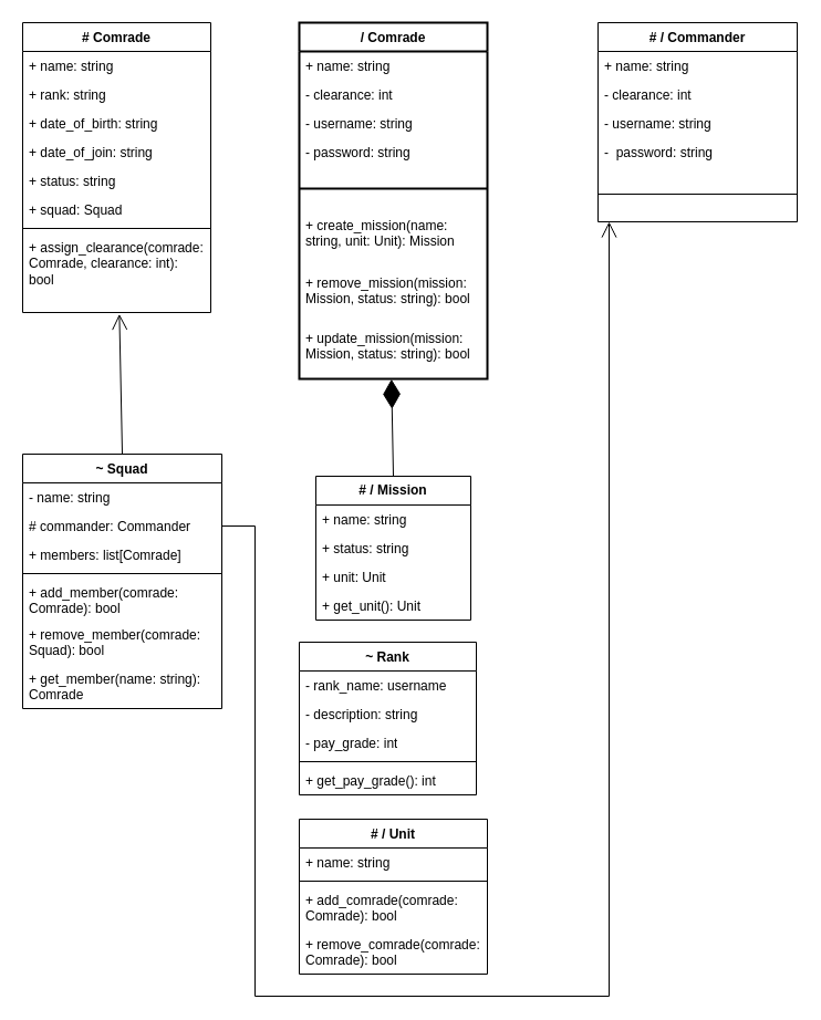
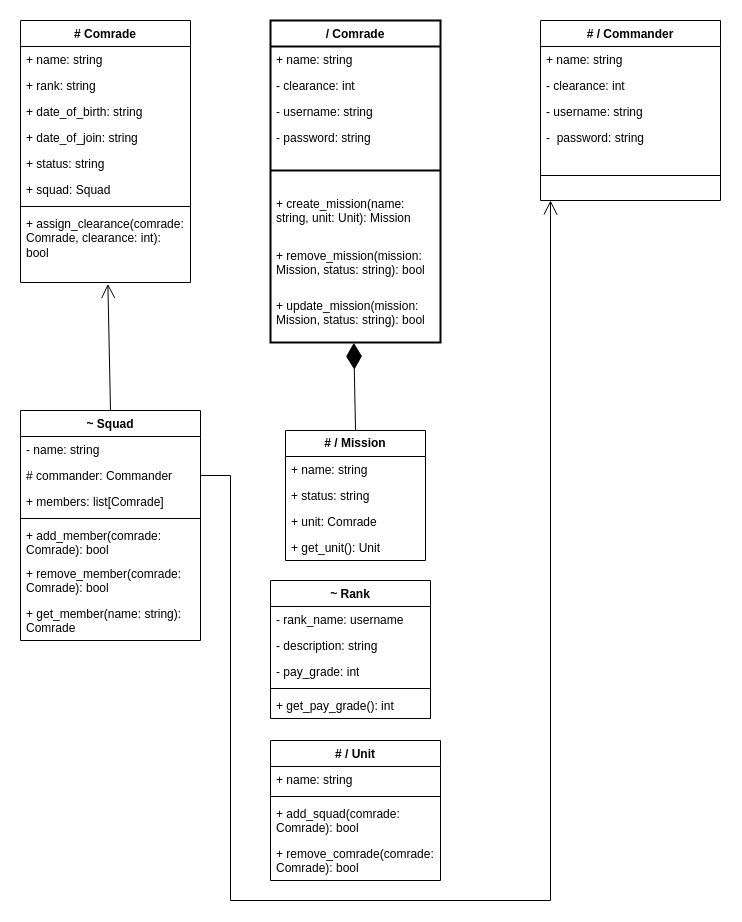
  <mxCell id="0" />
  <mxCell id="1" parent="0" />
  <mxCell id="2" value="/ Comrade" style="swimlane;fontStyle=1;align=center;verticalAlign=top;childLayout=stackLayout;horizontal=1;startSize=26;horizontalStack=0;resizeParent=1;resizeParentMax=0;resizeLast=0;collapsible=1;marginBottom=0;whiteSpace=wrap;html=1;strokeWidth=2;" vertex="1" parent="1"><mxGeometry x="270" y="20" width="170" height="322" as="geometry" /></mxCell>
  <mxCell id="3" value="+ name: string" style="text;strokeColor=none;fillColor=none;align=left;verticalAlign=top;spacingLeft=4;spacingRight=4;overflow=hidden;rotatable=0;points=[[0,0.5],[1,0.5]];portConstraint=eastwest;whiteSpace=wrap;html=1;strokeWidth=2;perimeterSpacing=0;" vertex="1" parent="2"><mxGeometry y="26" width="170" height="26" as="geometry" /></mxCell>
  <mxCell id="4" value="- clearance: int" style="text;strokeColor=none;fillColor=none;align=left;verticalAlign=top;spacingLeft=4;spacingRight=4;overflow=hidden;rotatable=0;points=[[0,0.5],[1,0.5]];portConstraint=eastwest;whiteSpace=wrap;html=1;strokeWidth=2;perimeterSpacing=0;" vertex="1" parent="2"><mxGeometry y="52" width="170" height="26" as="geometry" /></mxCell>
  <mxCell id="5" value="- username: string" style="text;strokeColor=none;fillColor=none;align=left;verticalAlign=top;spacingLeft=4;spacingRight=4;overflow=hidden;rotatable=0;points=[[0,0.5],[1,0.5]];portConstraint=eastwest;whiteSpace=wrap;html=1;strokeWidth=2;perimeterSpacing=0;" vertex="1" parent="2"><mxGeometry y="78" width="170" height="26" as="geometry" /></mxCell>
  <mxCell id="6" value="- password: string" style="text;strokeColor=none;fillColor=none;align=left;verticalAlign=top;spacingLeft=4;spacingRight=4;overflow=hidden;rotatable=0;points=[[0,0.5],[1,0.5]];portConstraint=eastwest;whiteSpace=wrap;html=1;strokeWidth=2;perimeterSpacing=0;" vertex="1" parent="2"><mxGeometry y="104" width="170" height="26" as="geometry" /></mxCell>
  <mxCell id="7" value="" style="line;strokeWidth=2;fillColor=none;align=left;verticalAlign=middle;spacingTop=-1;spacingLeft=3;spacingRight=3;rotatable=0;labelPosition=right;points=[];portConstraint=eastwest;strokeColor=inherit;perimeterSpacing=0;" vertex="1" parent="2"><mxGeometry y="130" width="170" height="40" as="geometry" /></mxCell>
  <mxCell id="8" value="+ create_mission(name: string, unit: Unit): Mission" style="text;strokeColor=none;fillColor=none;align=left;verticalAlign=top;spacingLeft=4;spacingRight=4;overflow=hidden;rotatable=0;points=[[0,0.5],[1,0.5]];portConstraint=eastwest;whiteSpace=wrap;html=1;" vertex="1" parent="2"><mxGeometry y="170" width="170" height="52" as="geometry" /></mxCell>
  <mxCell id="9" value="+ remove_mission(mission: Mission, status: string): bool" style="text;strokeColor=none;fillColor=none;align=left;verticalAlign=top;spacingLeft=4;spacingRight=4;overflow=hidden;rotatable=0;points=[[0,0.5],[1,0.5]];portConstraint=eastwest;whiteSpace=wrap;html=1;" vertex="1" parent="2"><mxGeometry y="222" width="170" height="50" as="geometry" /></mxCell>
  <mxCell id="10" value="+ update_mission(mission: Mission, status: string): bool" style="text;strokeColor=none;fillColor=none;align=left;verticalAlign=top;spacingLeft=4;spacingRight=4;overflow=hidden;rotatable=0;points=[[0,0.5],[1,0.5]];portConstraint=eastwest;whiteSpace=wrap;html=1;" vertex="1" parent="2"><mxGeometry y="272" width="170" height="50" as="geometry" /></mxCell>
  <mxCell id="11" value="# Comrade" style="swimlane;fontStyle=1;align=center;verticalAlign=top;childLayout=stackLayout;horizontal=1;startSize=26;horizontalStack=0;resizeParent=1;resizeParentMax=0;resizeLast=0;collapsible=1;marginBottom=0;whiteSpace=wrap;html=1;" vertex="1" parent="1"><mxGeometry x="20" y="20" width="170" height="262" as="geometry" /></mxCell>
  <mxCell id="12" value="+ name: string" style="text;strokeColor=none;fillColor=none;align=left;verticalAlign=top;spacingLeft=4;spacingRight=4;overflow=hidden;rotatable=0;points=[[0,0.5],[1,0.5]];portConstraint=eastwest;whiteSpace=wrap;html=1;" vertex="1" parent="11"><mxGeometry y="26" width="170" height="26" as="geometry" /></mxCell>
  <mxCell id="13" value="+ rank: string" style="text;strokeColor=none;fillColor=none;align=left;verticalAlign=top;spacingLeft=4;spacingRight=4;overflow=hidden;rotatable=0;points=[[0,0.5],[1,0.5]];portConstraint=eastwest;whiteSpace=wrap;html=1;" vertex="1" parent="11"><mxGeometry y="52" width="170" height="26" as="geometry" /></mxCell>
  <mxCell id="14" value="+ date_of_birth: string" style="text;strokeColor=none;fillColor=none;align=left;verticalAlign=top;spacingLeft=4;spacingRight=4;overflow=hidden;rotatable=0;points=[[0,0.5],[1,0.5]];portConstraint=eastwest;whiteSpace=wrap;html=1;" vertex="1" parent="11"><mxGeometry y="78" width="170" height="26" as="geometry" /></mxCell>
  <mxCell id="15" value="+ date_of_join: string" style="text;strokeColor=none;fillColor=none;align=left;verticalAlign=top;spacingLeft=4;spacingRight=4;overflow=hidden;rotatable=0;points=[[0,0.5],[1,0.5]];portConstraint=eastwest;whiteSpace=wrap;html=1;" vertex="1" parent="11"><mxGeometry y="104" width="170" height="26" as="geometry" /></mxCell>
  <mxCell id="16" value="+ status: string" style="text;strokeColor=none;fillColor=none;align=left;verticalAlign=top;spacingLeft=4;spacingRight=4;overflow=hidden;rotatable=0;points=[[0,0.5],[1,0.5]];portConstraint=eastwest;whiteSpace=wrap;html=1;" vertex="1" parent="11"><mxGeometry y="130" width="170" height="26" as="geometry" /></mxCell>
  <mxCell id="17" value="+ squad: Squad" style="text;strokeColor=none;fillColor=none;align=left;verticalAlign=top;spacingLeft=4;spacingRight=4;overflow=hidden;rotatable=0;points=[[0,0.5],[1,0.5]];portConstraint=eastwest;whiteSpace=wrap;html=1;" vertex="1" parent="11"><mxGeometry y="156" width="170" height="26" as="geometry" /></mxCell>
  <mxCell id="18" value="" style="line;strokeWidth=1;fillColor=none;align=left;verticalAlign=middle;spacingTop=-1;spacingLeft=3;spacingRight=3;rotatable=0;labelPosition=right;points=[];portConstraint=eastwest;strokeColor=inherit;" vertex="1" parent="11"><mxGeometry y="182" width="170" height="8" as="geometry" /></mxCell>
  <mxCell id="19" value="+ assign_clearance(comrade: Comrade, clearance: int): bool" style="text;strokeColor=none;fillColor=none;align=left;verticalAlign=top;spacingLeft=4;spacingRight=4;overflow=hidden;rotatable=0;points=[[0,0.5],[1,0.5]];portConstraint=eastwest;whiteSpace=wrap;html=1;strokeWidth=2;perimeterSpacing=0;" vertex="1" parent="11"><mxGeometry y="190" width="170" height="72" as="geometry" /></mxCell>
  <mxCell id="20" value="# / Commander" style="swimlane;fontStyle=1;align=center;verticalAlign=top;childLayout=stackLayout;horizontal=1;startSize=26;horizontalStack=0;resizeParent=1;resizeParentMax=0;resizeLast=0;collapsible=1;marginBottom=0;whiteSpace=wrap;html=1;" vertex="1" parent="1"><mxGeometry x="540" y="20" width="180" height="180" as="geometry" /></mxCell>
  <mxCell id="21" value="+ name: string" style="text;strokeColor=none;fillColor=none;align=left;verticalAlign=top;spacingLeft=4;spacingRight=4;overflow=hidden;rotatable=0;points=[[0,0.5],[1,0.5]];portConstraint=eastwest;whiteSpace=wrap;html=1;" vertex="1" parent="20"><mxGeometry y="26" width="180" height="26" as="geometry" /></mxCell>
  <mxCell id="22" value="- clearance: int&lt;br&gt;" style="text;strokeColor=none;fillColor=none;align=left;verticalAlign=top;spacingLeft=4;spacingRight=4;overflow=hidden;rotatable=0;points=[[0,0.5],[1,0.5]];portConstraint=eastwest;whiteSpace=wrap;html=1;" vertex="1" parent="20"><mxGeometry y="52" width="180" height="26" as="geometry" /></mxCell>
  <mxCell id="23" value="- username: string" style="text;strokeColor=none;fillColor=none;align=left;verticalAlign=top;spacingLeft=4;spacingRight=4;overflow=hidden;rotatable=0;points=[[0,0.5],[1,0.5]];portConstraint=eastwest;whiteSpace=wrap;html=1;" vertex="1" parent="20"><mxGeometry y="78" width="180" height="26" as="geometry" /></mxCell>
  <mxCell id="24" value="-&amp;nbsp; password: string" style="text;strokeColor=none;fillColor=none;align=left;verticalAlign=top;spacingLeft=4;spacingRight=4;overflow=hidden;rotatable=0;points=[[0,0.5],[1,0.5]];portConstraint=eastwest;whiteSpace=wrap;html=1;" vertex="1" parent="20"><mxGeometry y="104" width="180" height="26" as="geometry" /></mxCell>
  <mxCell id="25" value="" style="line;strokeWidth=1;fillColor=none;align=left;verticalAlign=middle;spacingTop=-1;spacingLeft=3;spacingRight=3;rotatable=0;labelPosition=right;points=[];portConstraint=eastwest;strokeColor=inherit;" vertex="1" parent="20"><mxGeometry y="130" width="180" height="50" as="geometry" /></mxCell>
  <mxCell id="26" value="&lt;b&gt;# / Mission&lt;/b&gt;" style="swimlane;fontStyle=0;childLayout=stackLayout;horizontal=1;startSize=26;fillColor=none;horizontalStack=0;resizeParent=1;resizeParentMax=0;resizeLast=0;collapsible=1;marginBottom=0;whiteSpace=wrap;html=1;" vertex="1" parent="1"><mxGeometry x="285" y="430" width="140" height="130" as="geometry" /></mxCell>
  <mxCell id="27" value="+ name: string" style="text;strokeColor=none;fillColor=none;align=left;verticalAlign=top;spacingLeft=4;spacingRight=4;overflow=hidden;rotatable=0;points=[[0,0.5],[1,0.5]];portConstraint=eastwest;whiteSpace=wrap;html=1;" vertex="1" parent="26"><mxGeometry y="26" width="140" height="26" as="geometry" /></mxCell>
  <mxCell id="28" value="+ status: string" style="text;strokeColor=none;fillColor=none;align=left;verticalAlign=top;spacingLeft=4;spacingRight=4;overflow=hidden;rotatable=0;points=[[0,0.5],[1,0.5]];portConstraint=eastwest;whiteSpace=wrap;html=1;" vertex="1" parent="26"><mxGeometry y="52" width="140" height="26" as="geometry" /></mxCell>
- <mxCell id="29" value="+ unit: Unit" style="text;strokeColor=none;fillColor=none;align=left;verticalAlign=top;spacingLeft=4;spacingRight=4;overflow=hidden;rotatable=0;points=[[0,0.5],[1,0.5]];portConstraint=eastwest;whiteSpace=wrap;html=1;" vertex="1" parent="26"><mxGeometry y="78" width="140" height="26" as="geometry" /></mxCell>
+ <mxCell id="29" value="+ unit: Comrade" style="text;strokeColor=none;fillColor=none;align=left;verticalAlign=top;spacingLeft=4;spacingRight=4;overflow=hidden;rotatable=0;points=[[0,0.5],[1,0.5]];portConstraint=eastwest;whiteSpace=wrap;html=1;" vertex="1" parent="26"><mxGeometry y="78" width="140" height="26" as="geometry" /></mxCell>
  <mxCell id="30" value="+ get_unit(): Unit" style="text;strokeColor=none;fillColor=none;align=left;verticalAlign=top;spacingLeft=4;spacingRight=4;overflow=hidden;rotatable=0;points=[[0,0.5],[1,0.5]];portConstraint=eastwest;whiteSpace=wrap;html=1;" vertex="1" parent="26"><mxGeometry y="104" width="140" height="26" as="geometry" /></mxCell>
  <mxCell id="31" value="~ Squad" style="swimlane;fontStyle=1;align=center;verticalAlign=top;childLayout=stackLayout;horizontal=1;startSize=26;horizontalStack=0;resizeParent=1;resizeParentMax=0;resizeLast=0;collapsible=1;marginBottom=0;whiteSpace=wrap;html=1;" vertex="1" parent="1"><mxGeometry x="20" y="410" width="180" height="230" as="geometry" /></mxCell>
  <mxCell id="32" value="- name: string" style="text;strokeColor=none;fillColor=none;align=left;verticalAlign=top;spacingLeft=4;spacingRight=4;overflow=hidden;rotatable=0;points=[[0,0.5],[1,0.5]];portConstraint=eastwest;whiteSpace=wrap;html=1;" vertex="1" parent="31"><mxGeometry y="26" width="180" height="26" as="geometry" /></mxCell>
  <mxCell id="33" value="# commander: Commander" style="text;strokeColor=none;fillColor=none;align=left;verticalAlign=top;spacingLeft=4;spacingRight=4;overflow=hidden;rotatable=0;points=[[0,0.5],[1,0.5]];portConstraint=eastwest;whiteSpace=wrap;html=1;" vertex="1" parent="31"><mxGeometry y="52" width="180" height="26" as="geometry" /></mxCell>
  <mxCell id="34" value="+ members: list[Comrade]" style="text;strokeColor=none;fillColor=none;align=left;verticalAlign=top;spacingLeft=4;spacingRight=4;overflow=hidden;rotatable=0;points=[[0,0.5],[1,0.5]];portConstraint=eastwest;whiteSpace=wrap;html=1;" vertex="1" parent="31"><mxGeometry y="78" width="180" height="26" as="geometry" /></mxCell>
  <mxCell id="35" value="" style="line;strokeWidth=1;fillColor=none;align=left;verticalAlign=middle;spacingTop=-1;spacingLeft=3;spacingRight=3;rotatable=0;labelPosition=right;points=[];portConstraint=eastwest;strokeColor=inherit;" vertex="1" parent="31"><mxGeometry y="104" width="180" height="8" as="geometry" /></mxCell>
  <mxCell id="36" value="+ add_member(comrade: Comrade): bool" style="text;strokeColor=none;fillColor=none;align=left;verticalAlign=top;spacingLeft=4;spacingRight=4;overflow=hidden;rotatable=0;points=[[0,0.5],[1,0.5]];portConstraint=eastwest;whiteSpace=wrap;html=1;" vertex="1" parent="31"><mxGeometry y="112" width="180" height="38" as="geometry" /></mxCell>
- <mxCell id="37" value="+ remove_member(comrade: Squad): bool" style="text;strokeColor=none;fillColor=none;align=left;verticalAlign=top;spacingLeft=4;spacingRight=4;overflow=hidden;rotatable=0;points=[[0,0.5],[1,0.5]];portConstraint=eastwest;whiteSpace=wrap;html=1;" vertex="1" parent="31"><mxGeometry y="150" width="180" height="40" as="geometry" /></mxCell>
+ <mxCell id="37" value="+ remove_member(comrade: Comrade): bool" style="text;strokeColor=none;fillColor=none;align=left;verticalAlign=top;spacingLeft=4;spacingRight=4;overflow=hidden;rotatable=0;points=[[0,0.5],[1,0.5]];portConstraint=eastwest;whiteSpace=wrap;html=1;" vertex="1" parent="31"><mxGeometry y="150" width="180" height="40" as="geometry" /></mxCell>
  <mxCell id="38" value="+ get_member(name: string): Comrade" style="text;strokeColor=none;fillColor=none;align=left;verticalAlign=top;spacingLeft=4;spacingRight=4;overflow=hidden;rotatable=0;points=[[0,0.5],[1,0.5]];portConstraint=eastwest;whiteSpace=wrap;html=1;" vertex="1" parent="31"><mxGeometry y="190" width="180" height="40" as="geometry" /></mxCell>
  <mxCell id="39" value="" style="endArrow=diamondThin;endFill=1;endSize=24;html=1;rounded=0;entryX=0.49;entryY=1.006;entryDx=0;entryDy=0;entryPerimeter=0;exitX=0.5;exitY=0;exitDx=0;exitDy=0;" edge="1" parent="1" source="26" target="10"><mxGeometry width="160" relative="1" as="geometry"><mxPoint x="280" y="320" as="sourcePoint" /><mxPoint x="440" y="320" as="targetPoint" /></mxGeometry></mxCell>
  <mxCell id="40" value="" style="endArrow=open;endFill=1;endSize=12;html=1;rounded=0;entryX=0.514;entryY=1.019;entryDx=0;entryDy=0;entryPerimeter=0;exitX=0.5;exitY=0;exitDx=0;exitDy=0;" edge="1" parent="1" source="31" target="19"><mxGeometry width="160" relative="1" as="geometry"><mxPoint x="80" y="410" as="sourcePoint" /><mxPoint x="240" y="410" as="targetPoint" /></mxGeometry></mxCell>
  <mxCell id="41" value="~ Rank" style="swimlane;fontStyle=1;align=center;verticalAlign=top;childLayout=stackLayout;horizontal=1;startSize=26;horizontalStack=0;resizeParent=1;resizeParentMax=0;resizeLast=0;collapsible=1;marginBottom=0;whiteSpace=wrap;html=1;" vertex="1" parent="1"><mxGeometry x="270" y="580" width="160" height="138" as="geometry" /></mxCell>
  <mxCell id="42" value="- rank_name: username" style="text;strokeColor=none;fillColor=none;align=left;verticalAlign=top;spacingLeft=4;spacingRight=4;overflow=hidden;rotatable=0;points=[[0,0.5],[1,0.5]];portConstraint=eastwest;whiteSpace=wrap;html=1;" vertex="1" parent="41"><mxGeometry y="26" width="160" height="26" as="geometry" /></mxCell>
  <mxCell id="43" value="- description: string" style="text;strokeColor=none;fillColor=none;align=left;verticalAlign=top;spacingLeft=4;spacingRight=4;overflow=hidden;rotatable=0;points=[[0,0.5],[1,0.5]];portConstraint=eastwest;whiteSpace=wrap;html=1;" vertex="1" parent="41"><mxGeometry y="52" width="160" height="26" as="geometry" /></mxCell>
  <mxCell id="44" value="- pay_grade: int" style="text;strokeColor=none;fillColor=none;align=left;verticalAlign=top;spacingLeft=4;spacingRight=4;overflow=hidden;rotatable=0;points=[[0,0.5],[1,0.5]];portConstraint=eastwest;whiteSpace=wrap;html=1;" vertex="1" parent="41"><mxGeometry y="78" width="160" height="26" as="geometry" /></mxCell>
  <mxCell id="45" value="" style="line;strokeWidth=1;fillColor=none;align=left;verticalAlign=middle;spacingTop=-1;spacingLeft=3;spacingRight=3;rotatable=0;labelPosition=right;points=[];portConstraint=eastwest;strokeColor=inherit;" vertex="1" parent="41"><mxGeometry y="104" width="160" height="8" as="geometry" /></mxCell>
  <mxCell id="46" value="+ get_pay_grade(): int" style="text;strokeColor=none;fillColor=none;align=left;verticalAlign=top;spacingLeft=4;spacingRight=4;overflow=hidden;rotatable=0;points=[[0,0.5],[1,0.5]];portConstraint=eastwest;whiteSpace=wrap;html=1;" vertex="1" parent="41"><mxGeometry y="112" width="160" height="26" as="geometry" /></mxCell>
  <mxCell id="47" value="# / Unit" style="swimlane;fontStyle=1;align=center;verticalAlign=top;childLayout=stackLayout;horizontal=1;startSize=26;horizontalStack=0;resizeParent=1;resizeParentMax=0;resizeLast=0;collapsible=1;marginBottom=0;whiteSpace=wrap;html=1;" vertex="1" parent="1"><mxGeometry x="270" y="740" width="170" height="140" as="geometry" /></mxCell>
  <mxCell id="48" value="+ name: string" style="text;strokeColor=none;fillColor=none;align=left;verticalAlign=top;spacingLeft=4;spacingRight=4;overflow=hidden;rotatable=0;points=[[0,0.5],[1,0.5]];portConstraint=eastwest;whiteSpace=wrap;html=1;" vertex="1" parent="47"><mxGeometry y="26" width="170" height="26" as="geometry" /></mxCell>
  <mxCell id="49" value="" style="line;strokeWidth=1;fillColor=none;align=left;verticalAlign=middle;spacingTop=-1;spacingLeft=3;spacingRight=3;rotatable=0;labelPosition=right;points=[];portConstraint=eastwest;strokeColor=inherit;" vertex="1" parent="47"><mxGeometry y="52" width="170" height="8" as="geometry" /></mxCell>
- <mxCell id="50" value="+ add_comrade(comrade: Comrade): bool" style="text;strokeColor=none;fillColor=none;align=left;verticalAlign=top;spacingLeft=4;spacingRight=4;overflow=hidden;rotatable=0;points=[[0,0.5],[1,0.5]];portConstraint=eastwest;whiteSpace=wrap;html=1;" vertex="1" parent="47"><mxGeometry y="60" width="170" height="40" as="geometry" /></mxCell>
+ <mxCell id="50" value="+ add_squad(comrade: Comrade): bool" style="text;strokeColor=none;fillColor=none;align=left;verticalAlign=top;spacingLeft=4;spacingRight=4;overflow=hidden;rotatable=0;points=[[0,0.5],[1,0.5]];portConstraint=eastwest;whiteSpace=wrap;html=1;" vertex="1" parent="47"><mxGeometry y="60" width="170" height="40" as="geometry" /></mxCell>
  <mxCell id="51" value="+ remove_comrade(comrade: Comrade): bool" style="text;strokeColor=none;fillColor=none;align=left;verticalAlign=top;spacingLeft=4;spacingRight=4;overflow=hidden;rotatable=0;points=[[0,0.5],[1,0.5]];portConstraint=eastwest;whiteSpace=wrap;html=1;" vertex="1" parent="47"><mxGeometry y="100" width="170" height="40" as="geometry" /></mxCell>
  <mxCell id="52" value="" style="endArrow=open;endFill=1;endSize=12;html=1;rounded=0;exitX=1;exitY=0.5;exitDx=0;exitDy=0;" edge="1" parent="1" source="33"><mxGeometry width="160" relative="1" as="geometry"><mxPoint x="440" y="490" as="sourcePoint" /><mxPoint x="550" y="200" as="targetPoint" /><Array as="points"><mxPoint x="230" y="475" /><mxPoint x="230" y="900" /><mxPoint x="550" y="900" /></Array></mxGeometry></mxCell>
